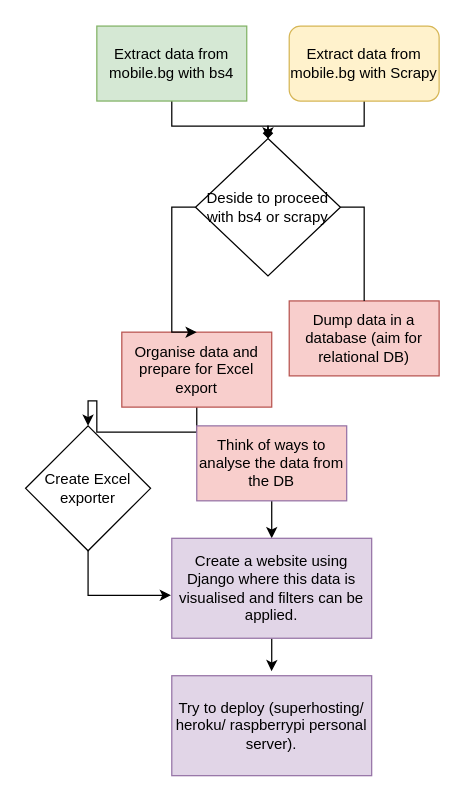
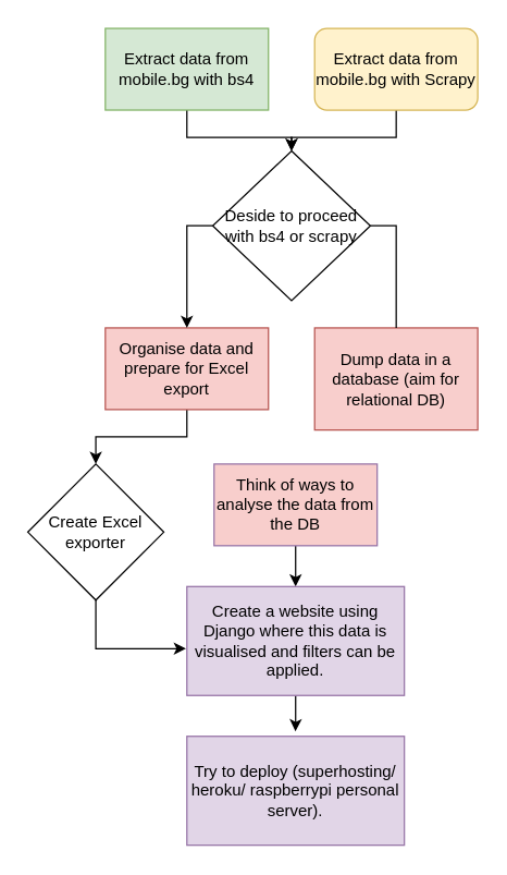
  <mxCell id="0" />
  <mxCell id="1" parent="0" />
  <mxCell id="2" style="edgeStyle=orthogonalEdgeStyle;rounded=0;orthogonalLoop=1;jettySize=auto;html=1;exitX=0.5;exitY=1;exitDx=0;exitDy=0;entryX=0.5;entryY=0;entryDx=0;entryDy=0;" edge="1" parent="1" source="3" target="16"><mxGeometry relative="1" as="geometry" /></mxCell>
  <mxCell id="3" value="Extract data from mobile.bg with bs4" style="rounded=0;whiteSpace=wrap;html=1;fillColor=#d5e8d4;strokeColor=#82b366;" vertex="1" parent="1"><mxGeometry x="77" y="20" width="120" height="60" as="geometry" /></mxCell>
- <mxCell id="4" style="edgeStyle=orthogonalEdgeStyle;rounded=0;orthogonalLoop=1;jettySize=auto;html=1;endArrow=diamond;" edge="1" parent="1" source="5" target="16"><mxGeometry relative="1" as="geometry" /></mxCell>
+ <mxCell id="4" style="edgeStyle=orthogonalEdgeStyle;rounded=0;orthogonalLoop=1;jettySize=auto;html=1;" edge="1" parent="1" source="5" target="16"><mxGeometry relative="1" as="geometry" /></mxCell>
  <mxCell id="5" value="Extract data from mobile.bg with Scrapy" style="whiteSpace=wrap;html=1;fillColor=#fff2cc;strokeColor=#d6b656;rounded=1;" vertex="1" parent="1"><mxGeometry x="231" y="20" width="120" height="60" as="geometry" /></mxCell>
  <mxCell id="6" style="edgeStyle=orthogonalEdgeStyle;rounded=0;orthogonalLoop=1;jettySize=auto;html=1;" edge="1" parent="1" source="7" target="18"><mxGeometry relative="1" as="geometry" /></mxCell>
- <mxCell id="7" value="Organise data and prepare for Excel export" style="rounded=0;whiteSpace=wrap;html=1;fillColor=#f8cecc;strokeColor=#b85450;" vertex="1" parent="1"><mxGeometry x="97" y="265" width="120" height="60" as="geometry" /></mxCell>
- <mxCell id="8" value="Dump data in a database (aim for relational DB)" style="rounded=0;whiteSpace=wrap;html=1;fillColor=#f8cecc;strokeColor=#b85450;" vertex="1" parent="1"><mxGeometry x="231" y="240" width="120" height="60" as="geometry" /></mxCell>
+ <mxCell id="7" value="Organise data and prepare for Excel export" style="rounded=0;whiteSpace=wrap;html=1;fillColor=#f8cecc;strokeColor=#b85450;" vertex="1" parent="1"><mxGeometry x="77" y="240" width="120" height="60" as="geometry" /></mxCell>
+ <mxCell id="8" value="Dump data in a database (aim for relational DB)" style="rounded=0;whiteSpace=wrap;html=1;fillColor=#f8cecc;strokeColor=#b85450;" vertex="1" parent="1"><mxGeometry x="231" y="240" width="120" height="75" as="geometry" /></mxCell>
  <mxCell id="9" style="edgeStyle=orthogonalEdgeStyle;rounded=0;orthogonalLoop=1;jettySize=auto;html=1;entryX=0.5;entryY=0;entryDx=0;entryDy=0;" edge="1" parent="1" source="10" target="12"><mxGeometry relative="1" as="geometry" /></mxCell>
  <mxCell id="10" value="Think of ways to analyse the data from the DB" style="rounded=0;whiteSpace=wrap;html=1;fillColor=#f8cecc;strokeColor=#9673a6;" vertex="1" parent="1"><mxGeometry x="157" y="340" width="120" height="60" as="geometry" /></mxCell>
  <mxCell id="11" style="edgeStyle=orthogonalEdgeStyle;rounded=0;orthogonalLoop=1;jettySize=auto;html=1;entryX=0.499;entryY=-0.045;entryDx=0;entryDy=0;entryPerimeter=0;" edge="1" parent="1" source="12" target="13"><mxGeometry relative="1" as="geometry" /></mxCell>
  <mxCell id="12" value="Create a website using Django where this data is visualised and filters can be applied." style="rounded=0;whiteSpace=wrap;html=1;fillColor=#e1d5e7;strokeColor=#9673a6;" vertex="1" parent="1"><mxGeometry x="137" y="430" width="160" height="80" as="geometry" /></mxCell>
  <mxCell id="13" value="Try to deploy (superhosting/ heroku/ raspberrypi personal server)." style="rounded=0;whiteSpace=wrap;html=1;fillColor=#e1d5e7;strokeColor=#9673a6;" vertex="1" parent="1"><mxGeometry x="137" y="540" width="160" height="80" as="geometry" /></mxCell>
  <mxCell id="14" style="edgeStyle=orthogonalEdgeStyle;rounded=0;orthogonalLoop=1;jettySize=auto;html=1;entryX=0.5;entryY=0;entryDx=0;entryDy=0;endArrow=none;" edge="1" parent="1" source="16" target="8"><mxGeometry relative="1" as="geometry"><mxPoint x="310" y="230" as="targetPoint" /><Array as="points"><mxPoint x="291" y="165" /></Array></mxGeometry></mxCell>
  <mxCell id="15" style="edgeStyle=orthogonalEdgeStyle;rounded=0;orthogonalLoop=1;jettySize=auto;html=1;entryX=0.5;entryY=0;entryDx=0;entryDy=0;" edge="1" parent="1" source="16" target="7"><mxGeometry relative="1" as="geometry"><Array as="points"><mxPoint x="137" y="165" /></Array></mxGeometry></mxCell>
  <mxCell id="16" value="Deside to proceed with bs4 or scrapy" style="rhombus;whiteSpace=wrap;html=1;" vertex="1" parent="1"><mxGeometry x="156" y="110" width="116" height="110" as="geometry" /></mxCell>
  <mxCell id="17" style="edgeStyle=orthogonalEdgeStyle;rounded=0;orthogonalLoop=1;jettySize=auto;html=1;exitX=0.5;exitY=1;exitDx=0;exitDy=0;entryX=-0.004;entryY=0.57;entryDx=0;entryDy=0;entryPerimeter=0;" edge="1" parent="1" source="18" target="12"><mxGeometry relative="1" as="geometry" /></mxCell>
  <mxCell id="18" value="Create Excel exporter" style="rhombus;whiteSpace=wrap;html=1;" vertex="1" parent="1"><mxGeometry x="20" y="340" width="100" height="100" as="geometry" /></mxCell>
